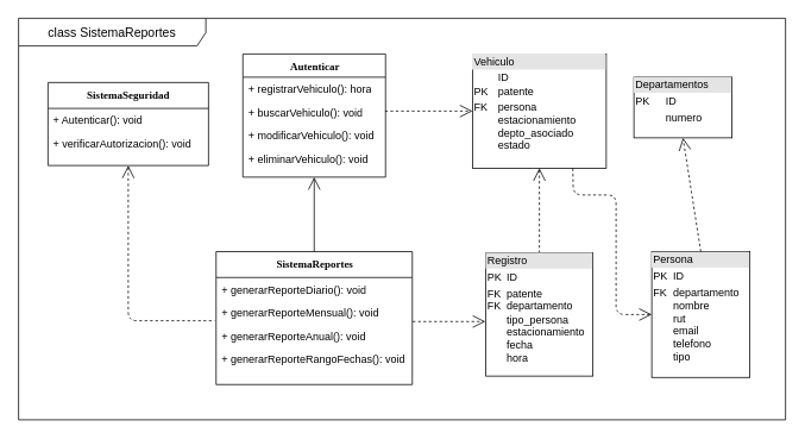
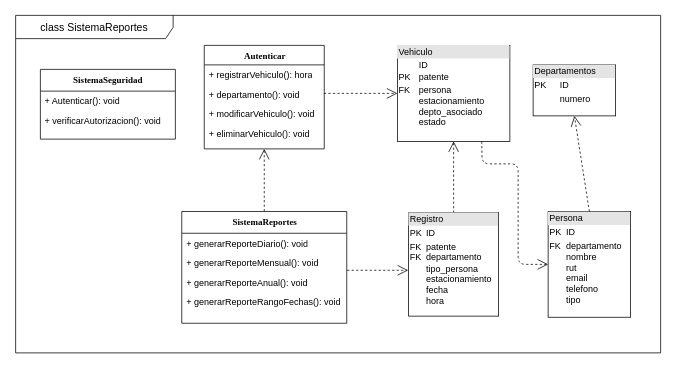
  <mxCell id="0" />
  <mxCell id="1" parent="0" />
  <mxCell id="2" value="&lt;font style=&quot;font-size: 14px&quot;&gt;class SistemaReportes&lt;/font&gt;" style="shape=umlFrame;whiteSpace=wrap;html=1;width=210;height=31;" parent="1" vertex="1"><mxGeometry x="20" y="20" width="860" height="450" as="geometry" /></mxCell>
  <mxCell id="3" value="SistemaReportes" style="swimlane;html=1;fontStyle=1;align=center;verticalAlign=top;childLayout=stackLayout;horizontal=1;startSize=29;horizontalStack=0;resizeParent=1;resizeLast=0;collapsible=1;marginBottom=0;swimlaneFillColor=#ffffff;rounded=0;shadow=0;comic=0;labelBackgroundColor=none;strokeColor=#000000;strokeWidth=1;fillColor=none;fontFamily=Verdana;fontSize=12;fontColor=#000000;" parent="1" vertex="1"><mxGeometry x="241.5" y="281.5" width="220" height="149" as="geometry" /></mxCell>
  <mxCell id="4" value="+ generarReporteDiario(): void" style="text;html=1;strokeColor=none;fillColor=none;align=left;verticalAlign=top;spacingLeft=4;spacingRight=4;whiteSpace=wrap;overflow=hidden;rotatable=0;points=[[0,0.5],[1,0.5]];portConstraint=eastwest;" parent="3" vertex="1"><mxGeometry y="29" width="220" height="26" as="geometry" /></mxCell>
  <mxCell id="5" value="+ generarReporteMensual(): void" style="text;html=1;strokeColor=none;fillColor=none;align=left;verticalAlign=top;spacingLeft=4;spacingRight=4;whiteSpace=wrap;overflow=hidden;rotatable=0;points=[[0,0.5],[1,0.5]];portConstraint=eastwest;" parent="3" vertex="1"><mxGeometry y="55" width="220" height="26" as="geometry" /></mxCell>
  <mxCell id="6" value="+ generarReporteAnual(): void" style="text;html=1;strokeColor=none;fillColor=none;align=left;verticalAlign=top;spacingLeft=4;spacingRight=4;whiteSpace=wrap;overflow=hidden;rotatable=0;points=[[0,0.5],[1,0.5]];portConstraint=eastwest;" parent="3" vertex="1"><mxGeometry y="81" width="220" height="26" as="geometry" /></mxCell>
  <mxCell id="7" value="+ generarReporteRangoFechas(): void" style="text;html=1;strokeColor=none;fillColor=none;align=left;verticalAlign=top;spacingLeft=4;spacingRight=4;whiteSpace=wrap;overflow=hidden;rotatable=0;points=[[0,0.5],[1,0.5]];portConstraint=eastwest;" parent="3" vertex="1"><mxGeometry y="107" width="220" height="26" as="geometry" /></mxCell>
  <mxCell id="8" value="" style="endArrow=none;html=1;dashed=1;startArrow=open;startFill=0;startSize=12;exitX=0.5;exitY=1;exitDx=0;exitDy=0;entryX=0.5;entryY=0;entryDx=0;entryDy=0;" parent="1" source="13" target="9" edge="1"><mxGeometry width="50" height="50" relative="1" as="geometry"><mxPoint x="604" y="208" as="sourcePoint" /><mxPoint x="599" y="288" as="targetPoint" /></mxGeometry></mxCell>
  <mxCell id="9" value="&lt;div style=&quot;box-sizing: border-box ; width: 100% ; background: #e4e4e4 ; padding: 2px&quot;&gt;Registro&lt;/div&gt;&lt;table style=&quot;width: 100% ; font-size: 1em&quot; cellpadding=&quot;2&quot; cellspacing=&quot;0&quot;&gt;&lt;tbody&gt;&lt;tr&gt;&lt;td&gt;PK&lt;/td&gt;&lt;td&gt;ID&lt;/td&gt;&lt;/tr&gt;&lt;tr&gt;&lt;td&gt;FK&lt;br&gt;FK&lt;br&gt;&lt;br&gt;&lt;br&gt;&lt;br&gt;&lt;br&gt;&lt;/td&gt;&lt;td&gt;patente&lt;br&gt;departamento&lt;br&gt;tipo_persona&lt;br&gt;estacionamiento&lt;br&gt;fecha&lt;br&gt;hora&lt;/td&gt;&lt;/tr&gt;&lt;tr&gt;&lt;td&gt;&lt;/td&gt;&lt;td&gt;&lt;br&gt;&lt;/td&gt;&lt;/tr&gt;&lt;/tbody&gt;&lt;/table&gt;" style="verticalAlign=top;align=left;overflow=fill;html=1;" parent="1" vertex="1"><mxGeometry x="544" y="283" width="120" height="138" as="geometry" /></mxCell>
  <mxCell id="10" value="&lt;div style=&quot;box-sizing: border-box ; width: 100% ; background: #e4e4e4 ; padding: 2px&quot;&gt;Persona&lt;/div&gt;&lt;table style=&quot;width: 100% ; font-size: 1em&quot; cellpadding=&quot;2&quot; cellspacing=&quot;0&quot;&gt;&lt;tbody&gt;&lt;tr&gt;&lt;td&gt;PK&lt;/td&gt;&lt;td&gt;ID&lt;/td&gt;&lt;/tr&gt;&lt;tr&gt;&lt;td&gt;FK&lt;br&gt;&lt;br&gt;&lt;br&gt;&lt;br&gt;&lt;br&gt;&lt;br&gt;&lt;/td&gt;&lt;td&gt;departamento&lt;br&gt;nombre&lt;br&gt;rut&lt;br&gt;email&lt;br&gt;telefono&lt;br&gt;tipo&lt;/td&gt;&lt;/tr&gt;&lt;tr&gt;&lt;td&gt;&lt;/td&gt;&lt;td&gt;&lt;br&gt;&lt;br&gt;&lt;/td&gt;&lt;/tr&gt;&lt;/tbody&gt;&lt;/table&gt;" style="verticalAlign=top;align=left;overflow=fill;html=1;" parent="1" vertex="1"><mxGeometry x="730" y="281.5" width="110" height="141" as="geometry" /></mxCell>
  <mxCell id="11" value="&lt;div style=&quot;box-sizing: border-box ; width: 100% ; background: #e4e4e4 ; padding: 2px&quot;&gt;Departamentos&lt;/div&gt;&lt;table style=&quot;width: 100% ; font-size: 1em&quot; cellpadding=&quot;2&quot; cellspacing=&quot;0&quot;&gt;&lt;tbody&gt;&lt;tr&gt;&lt;td&gt;PK&lt;/td&gt;&lt;td&gt;ID&lt;/td&gt;&lt;/tr&gt;&lt;tr&gt;&lt;td&gt;&lt;br&gt;&lt;/td&gt;&lt;td&gt;numero&lt;/td&gt;&lt;/tr&gt;&lt;tr&gt;&lt;td&gt;&lt;/td&gt;&lt;td&gt;&lt;br&gt;&lt;/td&gt;&lt;/tr&gt;&lt;/tbody&gt;&lt;/table&gt;" style="verticalAlign=top;align=left;overflow=fill;html=1;" parent="1" vertex="1"><mxGeometry x="710" y="86" width="110" height="68" as="geometry" /></mxCell>
  <mxCell id="12" value="" style="endArrow=open;html=1;dashed=1;startArrow=none;startFill=0;startSize=6;endFill=0;endSize=12;exitX=0.5;exitY=0;exitDx=0;exitDy=0;entryX=0.5;entryY=1;entryDx=0;entryDy=0;" parent="1" source="10" target="11" edge="1"><mxGeometry width="50" height="50" relative="1" as="geometry"><mxPoint x="938.5" y="23.5" as="sourcePoint" /><mxPoint x="938.5" y="68.5" as="targetPoint" /><Array as="points" /></mxGeometry></mxCell>
  <mxCell id="13" value="&lt;div style=&quot;box-sizing: border-box ; width: 100% ; background: #e4e4e4 ; padding: 2px&quot;&gt;Vehiculo&lt;/div&gt;&lt;table style=&quot;width: 100% ; font-size: 1em&quot; cellpadding=&quot;2&quot; cellspacing=&quot;0&quot;&gt;&lt;tbody&gt;&lt;tr&gt;&lt;td&gt;&lt;br&gt;PK&lt;/td&gt;&lt;td&gt;ID&lt;br&gt;patente&lt;/td&gt;&lt;/tr&gt;&lt;tr&gt;&lt;td&gt;FK&lt;br&gt;&lt;br&gt;&lt;br&gt;&lt;br&gt;&lt;/td&gt;&lt;td&gt;persona&lt;br&gt;estacionamiento&lt;br&gt;depto_asociado&lt;br&gt;estado&lt;/td&gt;&lt;/tr&gt;&lt;tr&gt;&lt;td&gt;&lt;/td&gt;&lt;td&gt;&lt;br&gt;&lt;br&gt;&lt;/td&gt;&lt;/tr&gt;&lt;/tbody&gt;&lt;/table&gt;" style="verticalAlign=top;align=left;overflow=fill;html=1;" parent="1" vertex="1"><mxGeometry x="529" y="60" width="150" height="128" as="geometry" /></mxCell>
  <mxCell id="14" value="" style="endArrow=none;html=1;dashed=1;startArrow=open;startFill=0;startSize=12;exitX=0;exitY=0.5;exitDx=0;exitDy=0;entryX=0.75;entryY=1;entryDx=0;entryDy=0;" parent="1" source="10" target="13" edge="1"><mxGeometry width="50" height="50" relative="1" as="geometry"><mxPoint x="614" y="188" as="sourcePoint" /><mxPoint x="614" y="278" as="targetPoint" /><Array as="points"><mxPoint x="690" y="352" /><mxPoint x="690" y="218" /><mxPoint x="642" y="218" /></Array></mxGeometry></mxCell>
  <mxCell id="15" value="SistemaSeguridad" style="swimlane;html=1;fontStyle=1;align=center;verticalAlign=top;childLayout=stackLayout;horizontal=1;startSize=29;horizontalStack=0;resizeParent=1;resizeLast=0;collapsible=1;marginBottom=0;swimlaneFillColor=#ffffff;rounded=0;shadow=0;comic=0;labelBackgroundColor=none;strokeColor=#000000;strokeWidth=1;fillColor=none;fontFamily=Verdana;fontSize=12;fontColor=#000000;" parent="1" vertex="1"><mxGeometry x="53" y="92" width="180" height="93" as="geometry" /></mxCell>
  <mxCell id="16" value="+ Autenticar(): void" style="text;html=1;strokeColor=none;fillColor=none;align=left;verticalAlign=top;spacingLeft=4;spacingRight=4;whiteSpace=wrap;overflow=hidden;rotatable=0;points=[[0,0.5],[1,0.5]];portConstraint=eastwest;" parent="15" vertex="1"><mxGeometry y="29" width="180" height="26" as="geometry" /></mxCell>
  <mxCell id="17" value="+ verificarAutorizacion(): void" style="text;html=1;strokeColor=none;fillColor=none;align=left;verticalAlign=top;spacingLeft=4;spacingRight=4;whiteSpace=wrap;overflow=hidden;rotatable=0;points=[[0,0.5],[1,0.5]];portConstraint=eastwest;" parent="15" vertex="1"><mxGeometry y="55" width="180" height="26" as="geometry" /></mxCell>
- <mxCell id="18" value="" style="endArrow=none;html=1;dashed=1;exitX=0.5;exitY=1;exitDx=0;exitDy=0;entryX=-0.007;entryY=0.865;entryDx=0;entryDy=0;startArrow=open;startFill=0;startSize=12;entryPerimeter=0;" parent="1" source="15" target="5" edge="1"><mxGeometry width="50" height="50" relative="1" as="geometry"><mxPoint x="419" y="182" as="sourcePoint" /><mxPoint x="419" y="272" as="targetPoint" /><Array as="points"><mxPoint x="143" y="359" /></Array></mxGeometry></mxCell>
  <mxCell id="19" value="" style="endArrow=open;html=1;exitX=1;exitY=0.5;exitDx=0;exitDy=0;endSize=12;endFill=0;startArrow=none;startFill=0;startSize=6;dashed=1;entryX=-0.002;entryY=0.003;entryDx=0;entryDy=0;entryPerimeter=0;" parent="1" edge="1"><mxGeometry width="50" height="50" relative="1" as="geometry"><mxPoint x="462" y="359.857" as="sourcePoint" /><mxPoint x="543.429" y="359.857" as="targetPoint" /><Array as="points" /></mxGeometry></mxCell>
  <mxCell id="20" value="Autenticar" style="swimlane;html=1;fontStyle=1;align=center;verticalAlign=top;childLayout=stackLayout;horizontal=1;startSize=26;horizontalStack=0;resizeParent=1;resizeLast=0;collapsible=1;marginBottom=0;swimlaneFillColor=#ffffff;rounded=0;shadow=0;comic=0;labelBackgroundColor=none;strokeColor=#000000;strokeWidth=1;fillColor=none;fontFamily=Verdana;fontSize=12;fontColor=#000000;" parent="1" vertex="1"><mxGeometry x="271.5" y="60" width="160" height="138" as="geometry" /></mxCell>
  <mxCell id="21" value="+ registrarVehiculo(): hora" style="text;html=1;strokeColor=none;fillColor=none;align=left;verticalAlign=top;spacingLeft=4;spacingRight=4;whiteSpace=wrap;overflow=hidden;rotatable=0;points=[[0,0.5],[1,0.5]];portConstraint=eastwest;" parent="20" vertex="1"><mxGeometry y="26" width="160" height="26" as="geometry" /></mxCell>
- <mxCell id="22" value="+ buscarVehiculo(): void" style="text;html=1;strokeColor=none;fillColor=none;align=left;verticalAlign=top;spacingLeft=4;spacingRight=4;whiteSpace=wrap;overflow=hidden;rotatable=0;points=[[0,0.5],[1,0.5]];portConstraint=eastwest;" parent="20" vertex="1"><mxGeometry y="52" width="160" height="26" as="geometry" /></mxCell>
+ <mxCell id="22" value="+ departamento(): void" style="text;html=1;strokeColor=none;fillColor=none;align=left;verticalAlign=top;spacingLeft=4;spacingRight=4;whiteSpace=wrap;overflow=hidden;rotatable=0;points=[[0,0.5],[1,0.5]];portConstraint=eastwest;" parent="20" vertex="1"><mxGeometry y="52" width="160" height="26" as="geometry" /></mxCell>
  <mxCell id="23" value="+ modificarVehiculo(): void" style="text;html=1;strokeColor=none;fillColor=none;align=left;verticalAlign=top;spacingLeft=4;spacingRight=4;whiteSpace=wrap;overflow=hidden;rotatable=0;points=[[0,0.5],[1,0.5]];portConstraint=eastwest;" parent="20" vertex="1"><mxGeometry y="78" width="160" height="26" as="geometry" /></mxCell>
  <mxCell id="24" value="+ eliminarVehiculo(): void" style="text;html=1;strokeColor=none;fillColor=none;align=left;verticalAlign=top;spacingLeft=4;spacingRight=4;whiteSpace=wrap;overflow=hidden;rotatable=0;points=[[0,0.5],[1,0.5]];portConstraint=eastwest;" parent="20" vertex="1"><mxGeometry y="104" width="160" height="26" as="geometry" /></mxCell>
  <mxCell id="25" value="" style="endArrow=open;html=1;dashed=1;endFill=0;startSize=6;endSize=12;" parent="1" target="13" edge="1"><mxGeometry width="50" height="50" relative="1" as="geometry"><mxPoint x="431" y="124" as="sourcePoint" /><mxPoint x="560.5" y="144" as="targetPoint" /></mxGeometry></mxCell>
- <mxCell id="26" value="" style="endArrow=none;html=1;dashed=0;startArrow=open;startFill=0;startSize=12;exitX=0.5;exitY=1;exitDx=0;exitDy=0;entryX=0.5;entryY=0;entryDx=0;entryDy=0;" parent="1" source="20" target="3" edge="1"><mxGeometry width="50" height="50" relative="1" as="geometry"><mxPoint x="614.529" y="197.824" as="sourcePoint" /><mxPoint x="614.529" y="293.118" as="targetPoint" /></mxGeometry></mxCell>
+ <mxCell id="26" value="" style="endArrow=none;html=1;dashed=1;startArrow=open;startFill=0;startSize=12;exitX=0.5;exitY=1;exitDx=0;exitDy=0;entryX=0.5;entryY=0;entryDx=0;entryDy=0;" parent="1" source="20" target="3" edge="1"><mxGeometry width="50" height="50" relative="1" as="geometry"><mxPoint x="614.529" y="197.824" as="sourcePoint" /><mxPoint x="614.529" y="293.118" as="targetPoint" /></mxGeometry></mxCell>
